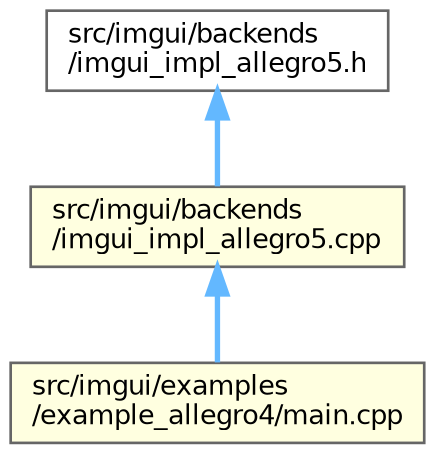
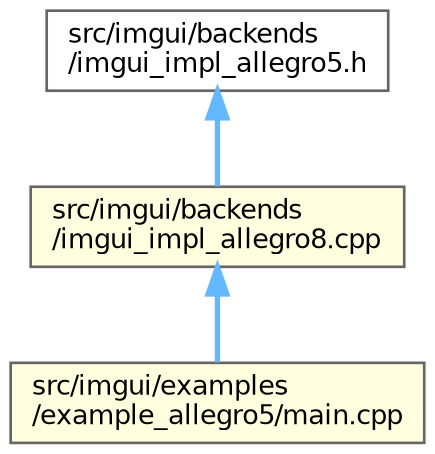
  digraph {
    node [color=grey40 fillcolor=lightyellow fontname=Helvetica fontsize=10 shape=box style=filled]
    edge [color=steelblue1 dir=back fontname=Helvetica fontsize=10 labelfontname=Helvetica labelfontsize=10 style=bold]
    n1 [color=gray40 fillcolor=white fontcolor=black height=0.2 label="src/imgui/backends\l/imgui_impl_allegro5.h" width=0.4]
-   n2 [height=0.2 label="src/imgui/backends\l/imgui_impl_allegro5.cpp" width=0.4]
-   n3 [height=0.2 label="src/imgui/examples\l/example_allegro4/main.cpp" width=0.4]
+   n2 [height=0.2 label="src/imgui/backends\l/imgui_impl_allegro8.cpp" width=0.4]
+   n3 [height=0.2 label="src/imgui/examples\l/example_allegro5/main.cpp" width=0.4]
    n1 -> n2
    n2 -> n3
  }
